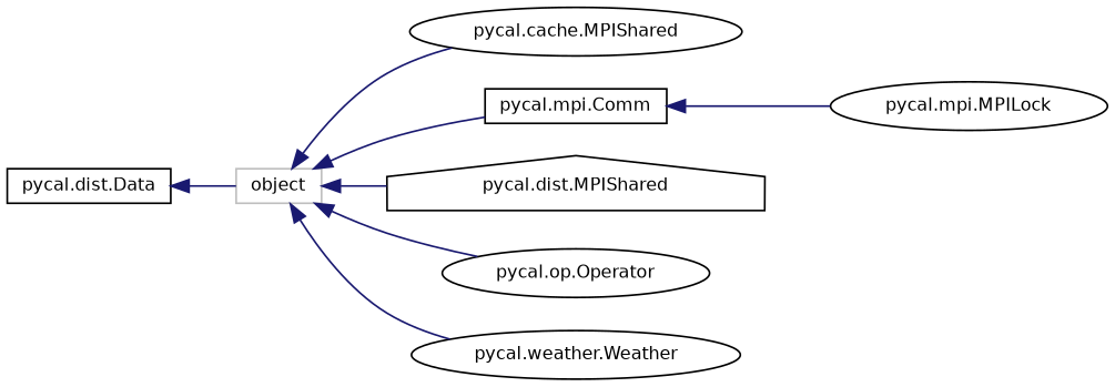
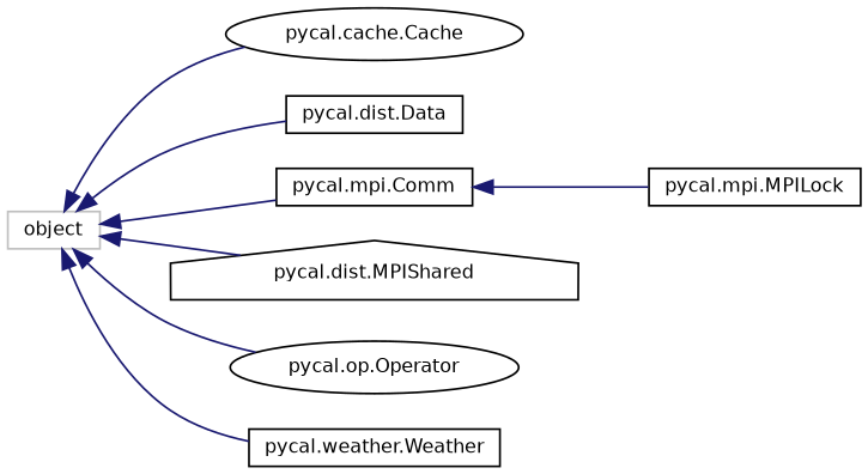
  digraph {
    rankdir=LR
    node [color=black fillcolor=white fontname=Helvetica fontsize=10 shape=box style=filled]
    edge [color=midnightblue dir=back fontname=Helvetica fontsize=10 labelfontname=Helvetica labelfontsize=10 style=solid]
    n1 [color=grey75 height=0.2 label=object width=0.4]
-   n2 [height=0.2 label="pycal.cache.MPIShared" shape=ellipse width=0.4]
+   n2 [height=0.2 label="pycal.cache.Cache" shape=ellipse width=0.4]
    n3 [height=0.2 label="pycal.dist.Data" width=0.4]
    n4 [height=0.2 label="pycal.mpi.Comm" width=0.4]
    n5 [height=0.2 label="pycal.dist.MPIShared" shape=house width=0.4]
    n6 [height=0.2 label="pycal.op.Operator" shape=ellipse width=0.4]
-   n7 [height=0.2 label="pycal.weather.Weather" shape=ellipse width=0.4]
-   n8 [height=0.2 label="pycal.mpi.MPILock" shape=ellipse width=0.4]
+   n7 [height=0.2 label="pycal.weather.Weather" width=0.4]
+   n8 [height=0.2 label="pycal.mpi.MPILock" width=0.4]
    n1 -> n2
-   n3 -> n1
+   n1 -> n3
    n1 -> n4
    n1 -> n5
    n1 -> n6
    n1 -> n7
    n4 -> n8
  }
